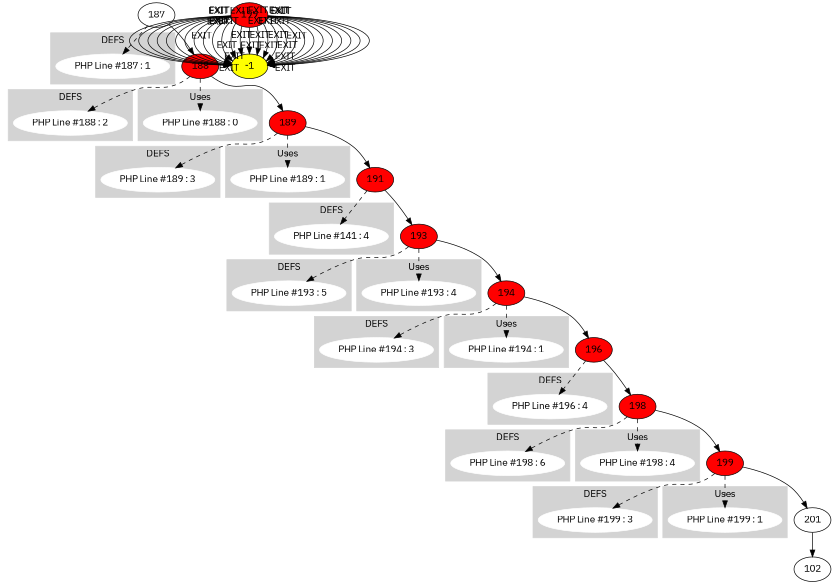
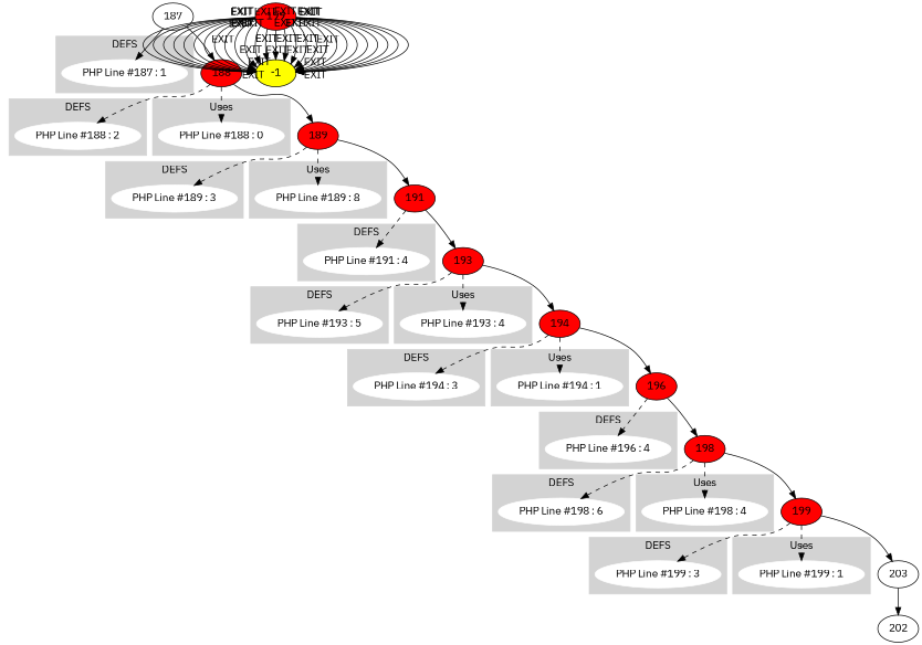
  digraph {
    fontname="IBM Plex Sans"
    node [color=white fontname="IBM Plex Sans" style=filled]
    edge [fontname="IBM Plex Sans" xlabel=EXIT]
    n1 [label="PHP Line #187 : 1"]
    n2 [label="PHP Line #188 : 2"]
    n3 [label="PHP Line #189 : 3"]
-   n4 [label="PHP Line #141 : 4"]
+   n4 [label="PHP Line #191 : 4"]
    n5 [label="PHP Line #193 : 5"]
    n6 [label="PHP Line #194 : 3"]
    n7 [label="PHP Line #196 : 4"]
    n8 [label="PHP Line #198 : 6"]
    n9 [label="PHP Line #199 : 3"]
    n10 [label="PHP Line #188 : 0"]
-   n11 [label="PHP Line #189 : 1"]
+   n11 [label="PHP Line #189 : 8"]
    n12 [label="PHP Line #193 : 4"]
    n13 [label="PHP Line #194 : 1"]
    n14 [label="PHP Line #198 : 4"]
    n15 [label="PHP Line #199 : 1"]
    n16 [label=187 color="" style=""]
    n17 [fillcolor=red label=188 color=""]
    n18 [fillcolor=red label=189 color=""]
    n19 [fillcolor=red label=191 color=""]
    n20 [fillcolor=red label=193 color=""]
    n21 [fillcolor=red label=194 color=""]
    n22 [fillcolor=red label=196 color=""]
    n23 [fillcolor=red label=198 color=""]
    n24 [fillcolor=red label=199 color=""]
-   n25 [label=201 color="" style=""]
-   n26 [label=102 color="" style=""]
+   n25 [label=203 color="" style=""]
+   n26 [label=202 color="" style=""]
    -1 [fillcolor=yellow color=""]
    n28 [fillcolor=red label=199 color=""]
    subgraph cluster_1 {
      color=lightgrey
      label=DEFS
      style=filled
      n1
    }
    subgraph cluster_2 {
      color=lightgrey
      label=DEFS
      style=filled
      n2
    }
    subgraph cluster_3 {
      color=lightgrey
      label=DEFS
      style=filled
      n3
    }
    subgraph cluster_4 {
      color=lightgrey
      label=DEFS
      style=filled
      n4
    }
    subgraph cluster_5 {
      color=lightgrey
      label=DEFS
      style=filled
      n5
    }
    subgraph cluster_6 {
      color=lightgrey
      label=DEFS
      style=filled
      n6
    }
    subgraph cluster_7 {
      color=lightgrey
      label=DEFS
      style=filled
      n7
    }
    subgraph cluster_8 {
      color=lightgrey
      label=DEFS
      style=filled
      n8
    }
    subgraph cluster_9 {
      color=lightgrey
      label=DEFS
      style=filled
      n9
    }
    subgraph cluster_10 {
      color=lightgrey
      label=Uses
      style=filled
      n10
    }
    subgraph cluster_11 {
      color=lightgrey
      label=Uses
      style=filled
      n11
    }
    subgraph cluster_12 {
      color=lightgrey
      label=Uses
      style=filled
      n12
    }
    subgraph cluster_13 {
      color=lightgrey
      label=Uses
      style=filled
      n13
    }
    subgraph cluster_14 {
      color=lightgrey
      label=Uses
      style=filled
      n14
    }
    subgraph cluster_15 {
      color=lightgrey
      label=Uses
      style=filled
      n15
    }
-   n16 -> n1 [style=dashed xlabel=""]
+   n16 -> n1 [style=solid xlabel=""]
    n16 -> n17 [xlabel=""]
    n17 -> n2 [style=dashed xlabel=""]
    n17 -> n10 [style=dashed xlabel=""]
    n17 -> n18 [xlabel=""]
    n18 -> n3 [style=dashed xlabel=""]
    n18 -> n11 [style=dashed xlabel=""]
    n18 -> n19 [xlabel=""]
    n19 -> n4 [style=dashed xlabel=""]
    n19 -> n20 [xlabel=""]
    n20 -> n5 [style=dashed xlabel=""]
    n20 -> n12 [style=dashed xlabel=""]
    n20 -> n21 [xlabel=""]
    n21 -> n6 [style=dashed xlabel=""]
    n21 -> n13 [style=dashed xlabel=""]
    n21 -> n22 [xlabel=""]
    n22 -> n7 [style=dashed xlabel=""]
    n22 -> n23 [xlabel=""]
    n23 -> n8 [style=dashed xlabel=""]
    n23 -> n14 [style=dashed xlabel=""]
    n23 -> n24 [xlabel=""]
    n24 -> n9 [style=dashed xlabel=""]
    n24 -> n15 [style=dashed xlabel=""]
    n24 -> n25 [xlabel=""]
    n25 -> n26 [xlabel=""]
    n28 -> -1
    n28 -> -1
    n28 -> -1
    n28 -> -1
    n28 -> -1
    n28 -> -1
    n28 -> -1
    n28 -> -1
    n28 -> -1
    n28 -> -1
    n28 -> -1
    n28 -> -1
    n28 -> -1
    n28 -> -1
    n28 -> -1
    n28 -> -1
    n28 -> -1
    n28 -> -1
    n28 -> -1
    n28 -> -1
    n28 -> -1
    n28 -> -1
    n28 -> -1
    n28 -> -1
    n28 -> -1
    n28 -> -1
    n28 -> -1
  }
